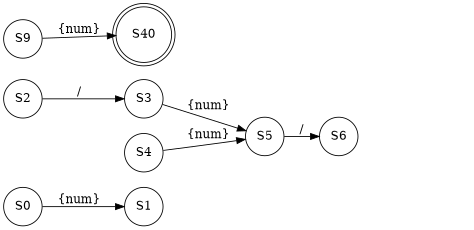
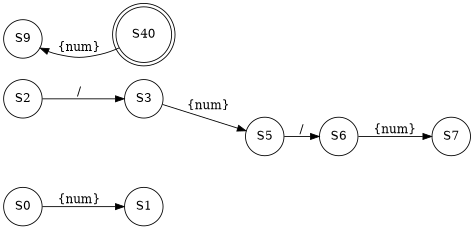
  digraph {
    rankdir=LR
    node [shape=circle]
    n1 [label=S0]
    n2 [label=S1]
    n3 [label=S2]
    n4 [label=S3]
    n5 [label=S5]
-   n6 [label=S4]
    n7 [label=S6]
+   n8 [label=S7]
    n9 [label=S9]
    n10 [label=S40 shape=doublecircle]
    n1 -> n2 [label="{num}"]
    n3 -> n4 [label="/"]
    n4 -> n5 [label="{num}"]
    n5 -> n7 [label="/"]
-   n6 -> n5 [label="{num}"]
-   n9 -> n10 [label="{num}"]
+   n7 -> n8 [label="{num}"]
+   n10 -> n9 [label="{num}"]
  }
